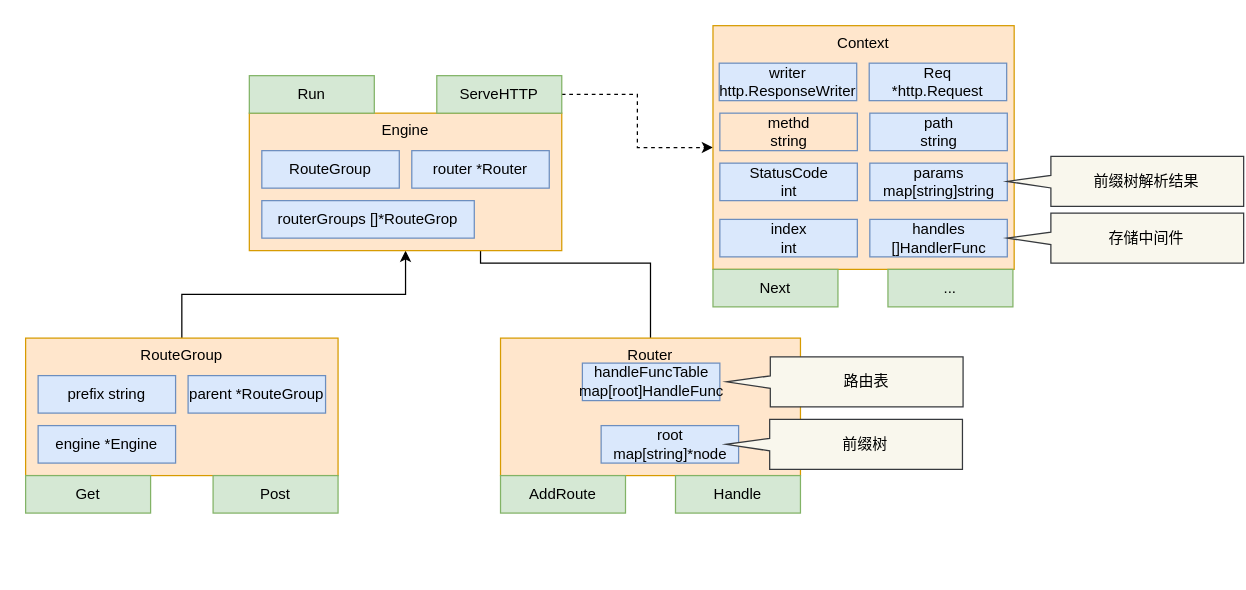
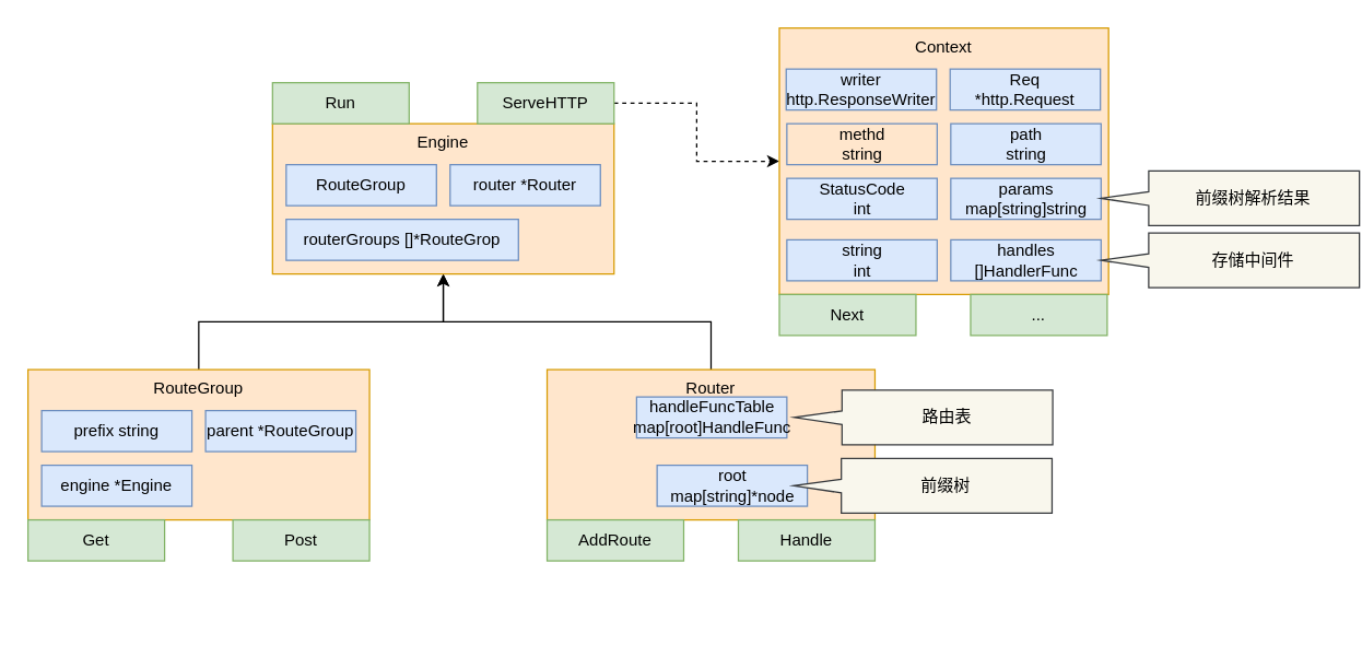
  <mxCell id="0" />
  <mxCell id="1" parent="0" />
  <mxCell id="2" style="edgeStyle=orthogonalEdgeStyle;rounded=0;orthogonalLoop=1;jettySize=auto;html=1;entryX=0.5;entryY=1;entryDx=0;entryDy=0;" edge="1" parent="1" source="3" target="11"><mxGeometry relative="1" as="geometry" /></mxCell>
  <mxCell id="3" value="RouteGroup" style="rounded=0;whiteSpace=wrap;html=1;verticalAlign=top;fillColor=#ffe6cc;strokeColor=#d79b00;" vertex="1" parent="1"><mxGeometry x="20" y="270" width="250" height="110" as="geometry" /></mxCell>
- <mxCell id="4" style="edgeStyle=orthogonalEdgeStyle;rounded=0;orthogonalLoop=1;jettySize=auto;html=1;" edge="1" parent="1" source="5" target="13"><mxGeometry relative="1" as="geometry" /></mxCell>
+ <mxCell id="4" style="edgeStyle=orthogonalEdgeStyle;rounded=0;orthogonalLoop=1;jettySize=auto;html=1;entryX=0.5;entryY=1;entryDx=0;entryDy=0;" edge="1" parent="1" source="5" target="11"><mxGeometry relative="1" as="geometry" /></mxCell>
  <mxCell id="5" value="Router" style="rounded=0;whiteSpace=wrap;html=1;verticalAlign=top;fillColor=#ffe6cc;strokeColor=#d79b00;" vertex="1" parent="1"><mxGeometry x="400" y="270" width="240" height="110" as="geometry" /></mxCell>
  <mxCell id="6" value="prefix string" style="rounded=0;whiteSpace=wrap;html=1;fillColor=#dae8fc;strokeColor=#6c8ebf;" vertex="1" parent="1"><mxGeometry x="30" y="300" width="110" height="30" as="geometry" /></mxCell>
  <mxCell id="7" value="parent *RouteGroup" style="rounded=0;whiteSpace=wrap;html=1;fillColor=#dae8fc;strokeColor=#6c8ebf;" vertex="1" parent="1"><mxGeometry x="150" y="300" width="110" height="30" as="geometry" /></mxCell>
  <mxCell id="8" value="engine *Engine" style="rounded=0;whiteSpace=wrap;html=1;fillColor=#dae8fc;strokeColor=#6c8ebf;" vertex="1" parent="1"><mxGeometry x="30" y="340" width="110" height="30" as="geometry" /></mxCell>
  <mxCell id="9" value="Get" style="rounded=0;whiteSpace=wrap;html=1;fillColor=#d5e8d4;strokeColor=#82b366;" vertex="1" parent="1"><mxGeometry x="20" y="380" width="100" height="30" as="geometry" /></mxCell>
  <mxCell id="10" value="Post" style="rounded=0;whiteSpace=wrap;html=1;fillColor=#d5e8d4;strokeColor=#82b366;" vertex="1" parent="1"><mxGeometry x="170" y="380" width="100" height="30" as="geometry" /></mxCell>
  <mxCell id="11" value="Engine" style="rounded=0;whiteSpace=wrap;html=1;verticalAlign=top;fillColor=#ffe6cc;strokeColor=#d79b00;" vertex="1" parent="1"><mxGeometry x="199" y="90" width="250" height="110" as="geometry" /></mxCell>
  <mxCell id="12" value="RouteGroup" style="rounded=0;whiteSpace=wrap;html=1;fillColor=#dae8fc;strokeColor=#6c8ebf;" vertex="1" parent="1"><mxGeometry x="209" y="120" width="110" height="30" as="geometry" /></mxCell>
  <mxCell id="13" value="router *Router" style="rounded=0;whiteSpace=wrap;html=1;fillColor=#dae8fc;strokeColor=#6c8ebf;" vertex="1" parent="1"><mxGeometry x="329" y="120" width="110" height="30" as="geometry" /></mxCell>
  <mxCell id="14" value="routerGroups []*RouteGrop" style="rounded=0;whiteSpace=wrap;html=1;fillColor=#dae8fc;strokeColor=#6c8ebf;" vertex="1" parent="1"><mxGeometry x="209" y="160" width="170" height="30" as="geometry" /></mxCell>
  <mxCell id="15" value="Run" style="rounded=0;whiteSpace=wrap;html=1;fillColor=#d5e8d4;strokeColor=#82b366;" vertex="1" parent="1"><mxGeometry x="199" y="60" width="100" height="30" as="geometry" /></mxCell>
  <mxCell id="16" style="edgeStyle=orthogonalEdgeStyle;rounded=0;orthogonalLoop=1;jettySize=auto;html=1;entryX=0;entryY=0.5;entryDx=0;entryDy=0;dashed=1;" edge="1" parent="1" source="17" target="22"><mxGeometry relative="1" as="geometry" /></mxCell>
  <mxCell id="17" value="ServeHTTP" style="rounded=0;whiteSpace=wrap;html=1;fillColor=#d5e8d4;strokeColor=#82b366;" vertex="1" parent="1"><mxGeometry x="349" y="60" width="100" height="30" as="geometry" /></mxCell>
  <mxCell id="18" value="root map[string]*node" style="rounded=0;whiteSpace=wrap;html=1;fillColor=#dae8fc;strokeColor=#6c8ebf;" vertex="1" parent="1"><mxGeometry x="480.5" y="340" width="110" height="30" as="geometry" /></mxCell>
  <mxCell id="19" value="handleFuncTable map[root]HandleFunc" style="rounded=0;whiteSpace=wrap;html=1;fillColor=#dae8fc;strokeColor=#6c8ebf;" vertex="1" parent="1"><mxGeometry x="465.5" y="290" width="110" height="30" as="geometry" /></mxCell>
  <mxCell id="20" value="AddRoute" style="rounded=0;whiteSpace=wrap;html=1;fillColor=#d5e8d4;strokeColor=#82b366;" vertex="1" parent="1"><mxGeometry x="400" y="380" width="100" height="30" as="geometry" /></mxCell>
  <mxCell id="21" value="Handle" style="rounded=0;whiteSpace=wrap;html=1;fillColor=#d5e8d4;strokeColor=#82b366;" vertex="1" parent="1"><mxGeometry x="540" y="380" width="100" height="30" as="geometry" /></mxCell>
  <mxCell id="22" value="Context" style="rounded=0;whiteSpace=wrap;html=1;verticalAlign=top;fillColor=#ffe6cc;strokeColor=#d79b00;" vertex="1" parent="1"><mxGeometry x="570" y="20" width="241" height="195" as="geometry" /></mxCell>
  <mxCell id="23" value="writer&lt;br&gt;http.ResponseWriter" style="rounded=0;whiteSpace=wrap;html=1;fillColor=#dae8fc;strokeColor=#6c8ebf;" vertex="1" parent="1"><mxGeometry x="575" y="50" width="110" height="30" as="geometry" /></mxCell>
  <mxCell id="24" value="Req&lt;br&gt;*http.Request" style="rounded=0;whiteSpace=wrap;html=1;fillColor=#dae8fc;strokeColor=#6c8ebf;" vertex="1" parent="1"><mxGeometry x="695" y="50" width="110" height="30" as="geometry" /></mxCell>
  <mxCell id="25" value="Next" style="rounded=0;whiteSpace=wrap;html=1;fillColor=#d5e8d4;strokeColor=#82b366;" vertex="1" parent="1"><mxGeometry x="570" y="215" width="100" height="30" as="geometry" /></mxCell>
  <mxCell id="26" value="..." style="rounded=0;whiteSpace=wrap;html=1;fillColor=#d5e8d4;strokeColor=#82b366;" vertex="1" parent="1"><mxGeometry x="710" y="215" width="100" height="30" as="geometry" /></mxCell>
  <mxCell id="27" value="methd&lt;br&gt;string" style="rounded=0;whiteSpace=wrap;html=1;fillColor=#ffe6cc;strokeColor=#6c8ebf;" vertex="1" parent="1"><mxGeometry x="575.5" y="90" width="110" height="30" as="geometry" /></mxCell>
  <mxCell id="28" value="path&lt;br&gt;string" style="rounded=0;whiteSpace=wrap;html=1;fillColor=#dae8fc;strokeColor=#6c8ebf;" vertex="1" parent="1"><mxGeometry x="695.5" y="90" width="110" height="30" as="geometry" /></mxCell>
  <mxCell id="29" value="StatusCode&lt;br&gt;int" style="rounded=0;whiteSpace=wrap;html=1;fillColor=#dae8fc;strokeColor=#6c8ebf;" vertex="1" parent="1"><mxGeometry x="575.5" y="130" width="110" height="30" as="geometry" /></mxCell>
  <mxCell id="30" value="params&lt;br&gt;map[string]string" style="rounded=0;whiteSpace=wrap;html=1;fillColor=#dae8fc;strokeColor=#6c8ebf;" vertex="1" parent="1"><mxGeometry x="695.5" y="130" width="110" height="30" as="geometry" /></mxCell>
- <mxCell id="31" value="index&lt;br&gt;int" style="rounded=0;whiteSpace=wrap;html=1;fillColor=#dae8fc;strokeColor=#6c8ebf;" vertex="1" parent="1"><mxGeometry x="575.5" y="175" width="110" height="30" as="geometry" /></mxCell>
+ <mxCell id="31" value="string&lt;br&gt;int" style="rounded=0;whiteSpace=wrap;html=1;fillColor=#dae8fc;strokeColor=#6c8ebf;" vertex="1" parent="1"><mxGeometry x="575.5" y="175" width="110" height="30" as="geometry" /></mxCell>
  <mxCell id="32" value="handles&lt;br&gt;[]HandlerFunc" style="rounded=0;whiteSpace=wrap;html=1;fillColor=#dae8fc;strokeColor=#6c8ebf;" vertex="1" parent="1"><mxGeometry x="695.5" y="175" width="110" height="30" as="geometry" /></mxCell>
  <mxCell id="33" value="存储中间件" style="shape=callout;whiteSpace=wrap;html=1;perimeter=calloutPerimeter;rotation=90;base=10;size=35;position=0.38;fillColor=#f9f7ed;strokeColor=#36393d;verticalAlign=middle;align=center;horizontal=0;" vertex="1" parent="1"><mxGeometry x="880" y="95.38" width="40" height="189.25" as="geometry" /></mxCell>
  <mxCell id="34" value="路由表" style="shape=callout;whiteSpace=wrap;html=1;perimeter=calloutPerimeter;rotation=90;base=10;size=35;position=0.38;fillColor=#f9f7ed;strokeColor=#36393d;verticalAlign=middle;align=center;horizontal=0;" vertex="1" parent="1"><mxGeometry x="655.5" y="210.38" width="40" height="189.25" as="geometry" /></mxCell>
  <mxCell id="35" value="前缀树" style="shape=callout;whiteSpace=wrap;html=1;perimeter=calloutPerimeter;rotation=90;base=10;size=35;position=0.38;fillColor=#f9f7ed;strokeColor=#36393d;verticalAlign=middle;align=center;horizontal=0;" vertex="1" parent="1"><mxGeometry x="655" y="260.38" width="40" height="189.25" as="geometry" /></mxCell>
  <mxCell id="36" value="前缀树解析结果" style="shape=callout;whiteSpace=wrap;html=1;perimeter=calloutPerimeter;rotation=90;base=10;size=35;position=0.38;fillColor=#f9f7ed;strokeColor=#36393d;verticalAlign=middle;align=center;horizontal=0;" vertex="1" parent="1"><mxGeometry x="880" y="50" width="40" height="189.25" as="geometry" /></mxCell>
